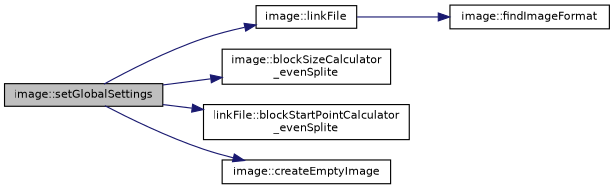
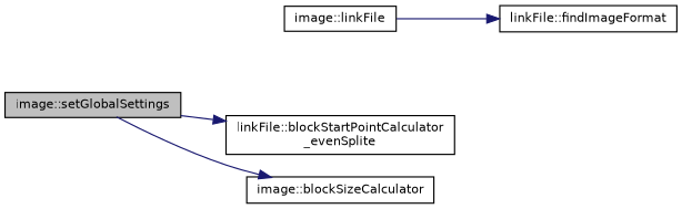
  digraph {
    rankdir=LR
    node [color=black fillcolor=white fontname=Helvetica fontsize=10 shape=record style=filled]
    edge [color=midnightblue fontname=Helvetica fontsize=10 labelfontname=Helvetica labelfontsize=10 style=solid]
    n1 [fillcolor=grey75 fontcolor=black height=0.2 label="image::setGlobalSettings" width=0.4]
    n2 [height=0.2 label="image::linkFile" width=0.4]
-   n3 [height=0.2 label="image::blockSizeCalculator\l_evenSplite" width=0.4]
    n4 [height=0.2 label="linkFile::blockStartPointCalculator\l_evenSplite" width=0.4]
-   n5 [height=0.2 label="image::createEmptyImage" width=0.4]
-   n6 [height=0.2 label="image::findImageFormat" width=0.4]
-   n1 -> n2
-   n1 -> n3
+   n5 [height=0.2 label="image::blockSizeCalculator" width=0.4]
+   n6 [height=0.2 label="linkFile::findImageFormat" width=0.4]
    n1 -> n4
    n1 -> n5
    n2 -> n6
  }
